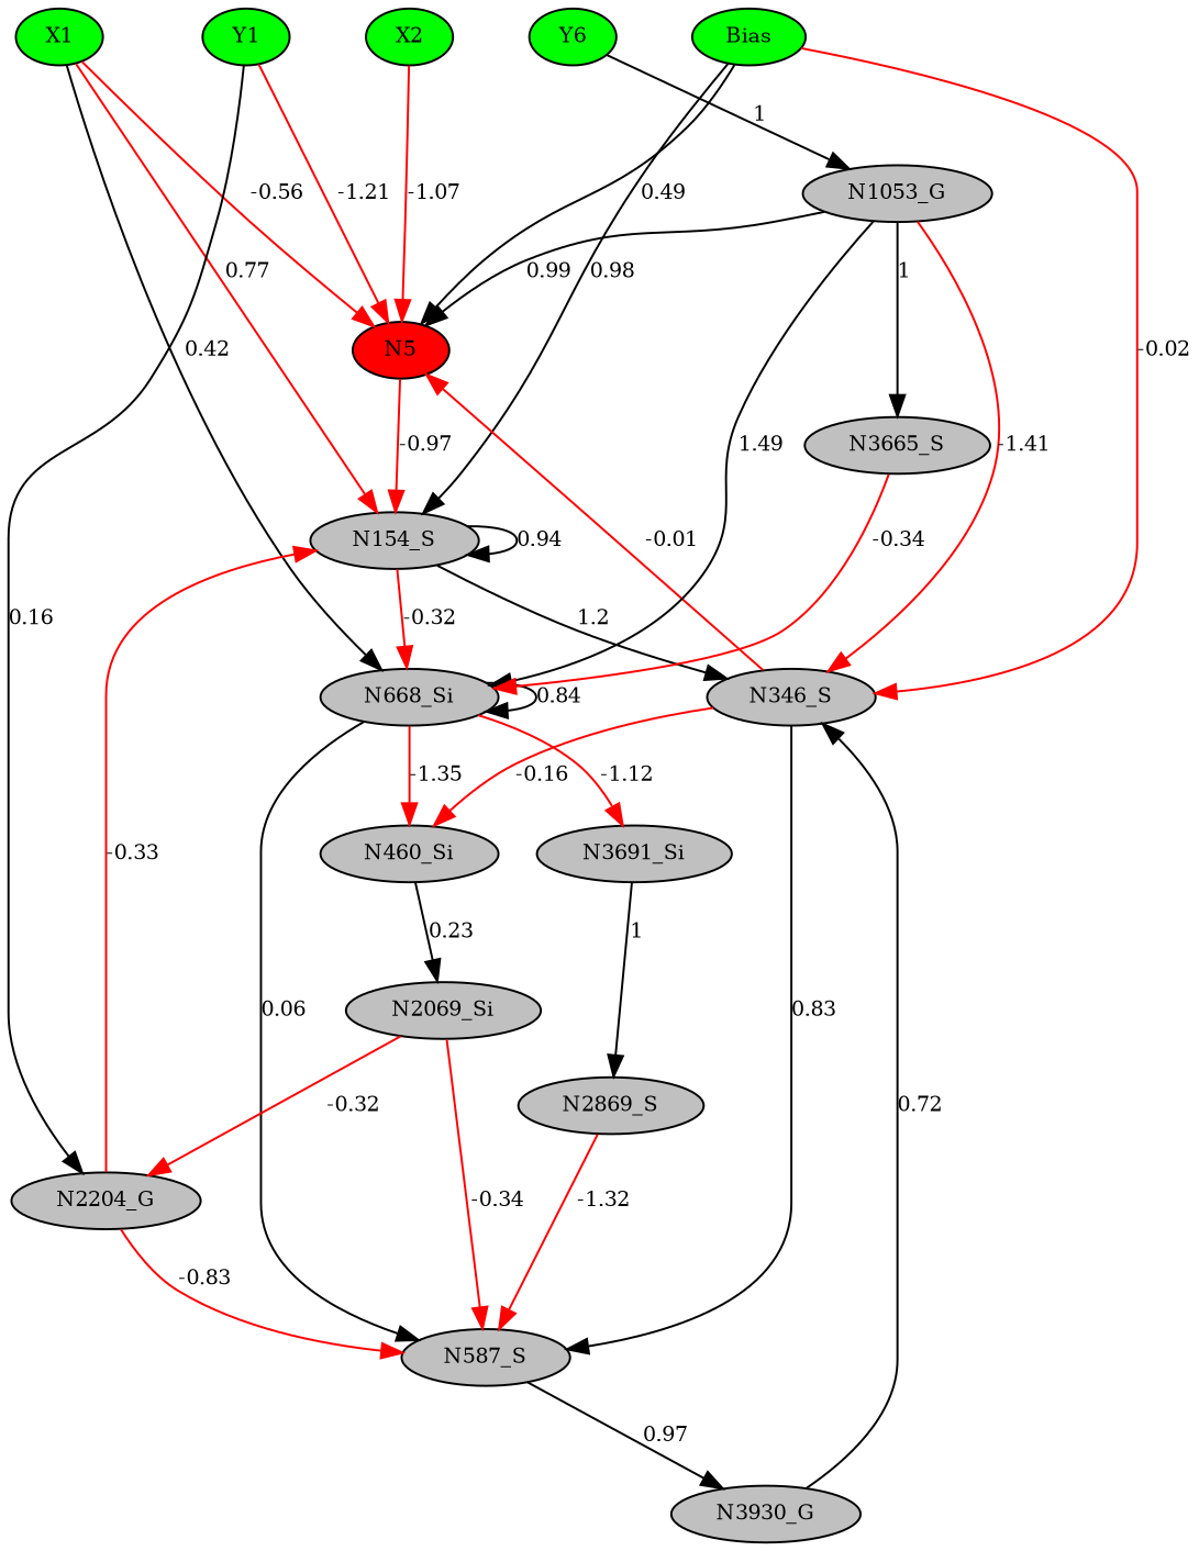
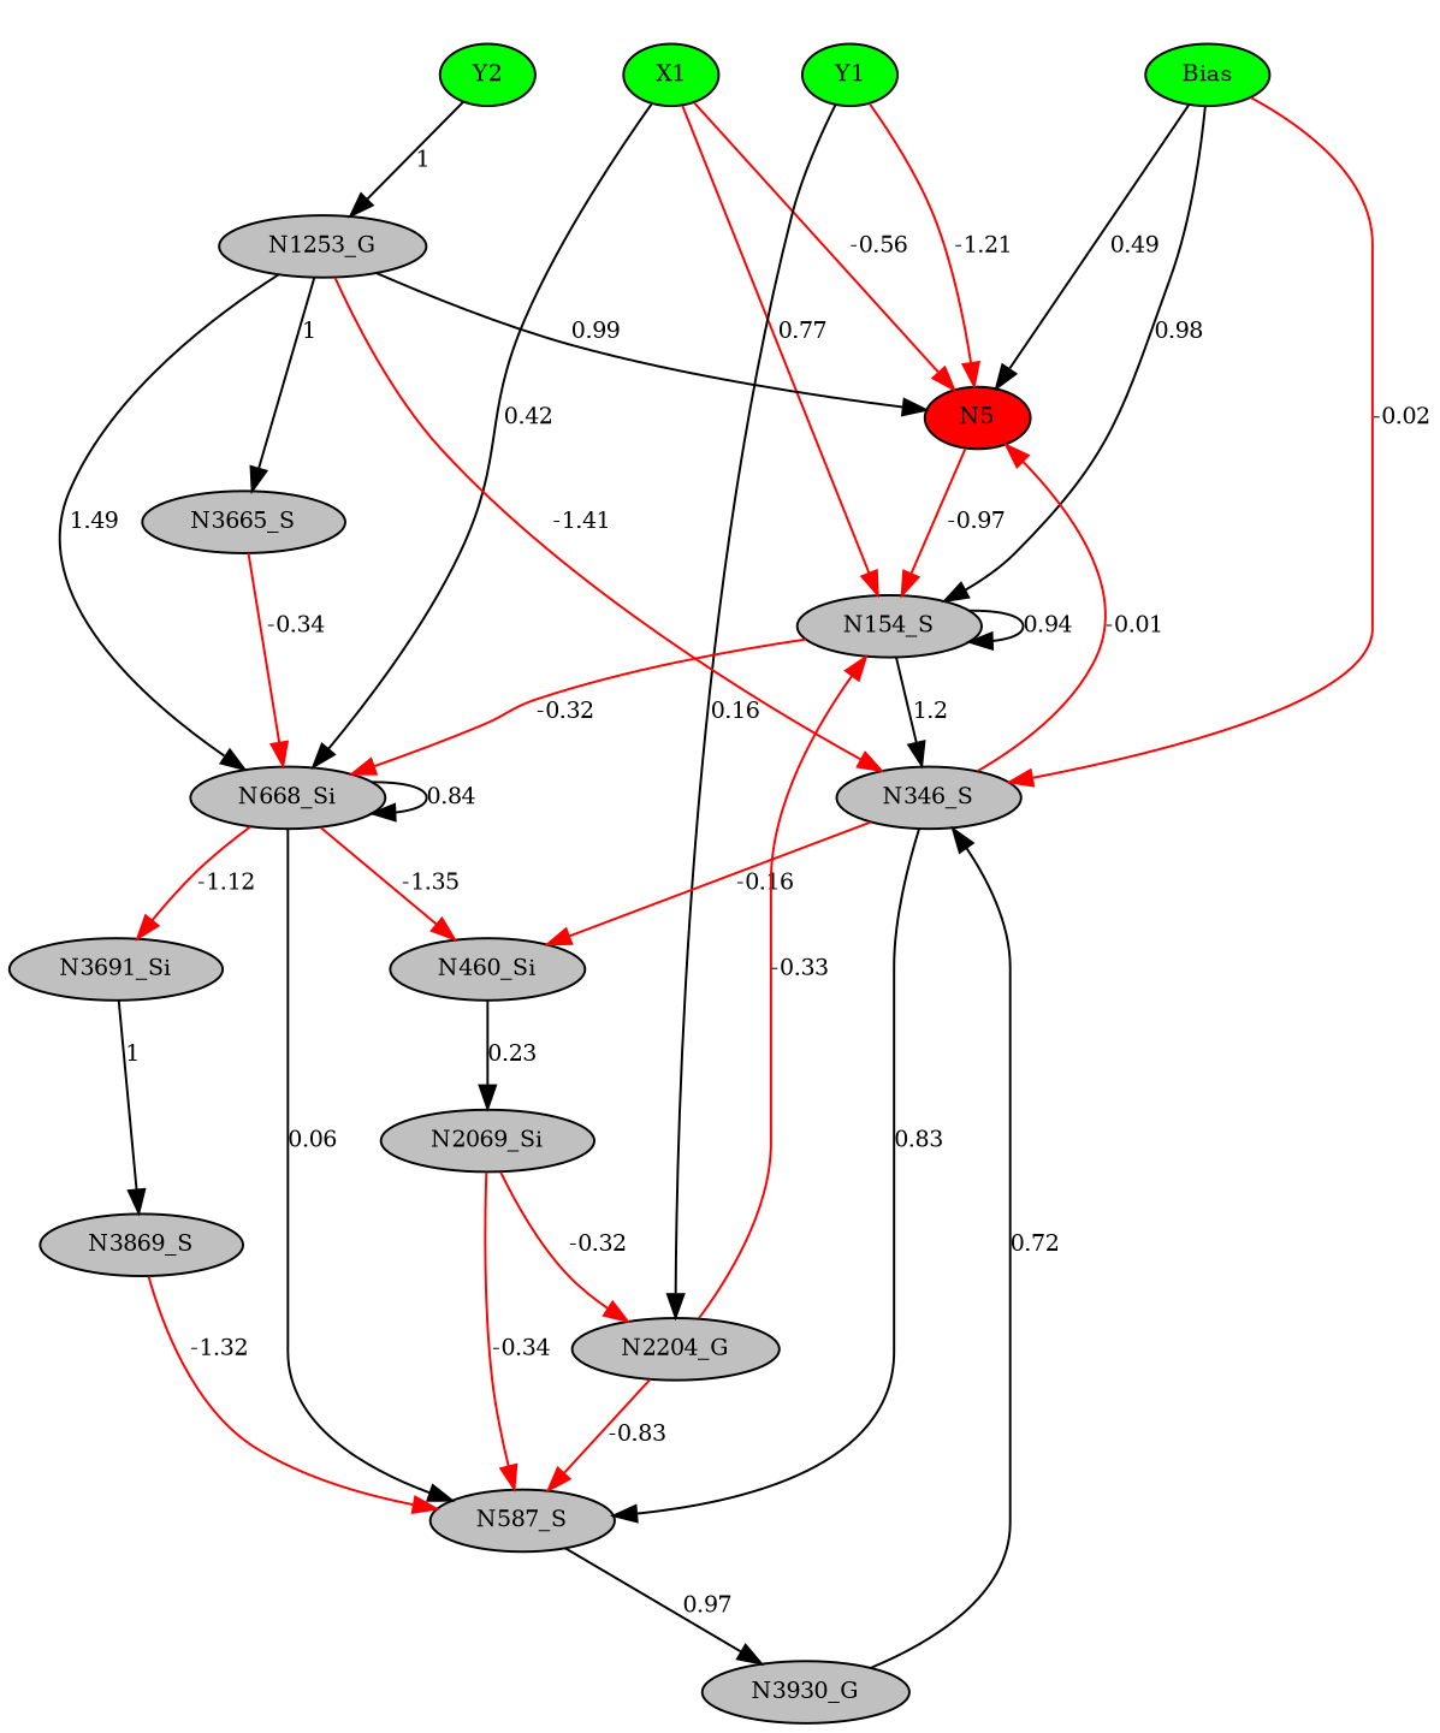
  digraph {
    node [fillcolor=gray fontsize=10 shape=ellipse style=filled]
    edge [color=red fontsize=10]
    N5 [fillcolor=red height=0.1 width=0.1]
    n2 [fillcolor=green height=0.1 label=Bias width=0.1]
    n3 [fillcolor=green height=0.1 label=X1 width=0.1]
    n4 [fillcolor=green height=0.1 label=Y1 width=0.1]
-   n5 [fillcolor=green height=0.1 label=X2 width=0.1]
-   n6 [fillcolor=green height=0.1 label=Y6 width=0.1]
+   n6 [fillcolor=green height=0.1 label=Y2 width=0.1]
    n7 [height=0.1 label=N154_S width=0.1]
    n8 [height=0.1 label=N346_S width=0.1]
    n9 [height=0.1 label=N668_Si width=0.1]
    n10 [height=0.1 label=N2204_G width=0.1]
-   n11 [height=0.1 label=N1053_G width=0.1]
+   n11 [height=0.1 label=N1253_G width=0.1]
    n12 [height=0.1 label=N460_Si width=0.1]
    n13 [height=0.1 label=N587_S width=0.1]
    n14 [height=0.1 label=N3691_Si width=0.1]
    n15 [height=0.1 label=N3665_S width=0.1]
    n16 [height=0.1 label=N2069_Si width=0.1]
    n17 [height=0.1 label=N3930_G width=0.1]
-   n18 [height=0.1 label=N2869_S width=0.1]
+   n18 [height=0.1 label=N3869_S width=0.1]
    subgraph sub_1 {
      rank=same
      N5
    }
    subgraph sub_2 {
      rank=same
      n2
      n3
      n4
-     n5
      n6
    }
    N5 -> n7 [arrowType=inv label=-0.97]
    n2 -> N5 [color=black label=0.49]
    n2 -> n7 [color=black label=0.98]
    n2 -> n8 [arrowType=inv label=-0.02]
    n3 -> N5 [arrowType=inv label=-0.56]
    n3 -> n4 [style=invis color="" fontsize=""]
    n3 -> n7 [label=0.77]
    n3 -> n9 [color=black label=0.42]
    n4 -> N5 [arrowType=inv label=-1.21]
-   n4 -> n5 [style=invis color="" fontsize=""]
    n4 -> n10 [color=black label=0.16]
-   n5 -> N5 [arrowType=inv label=-1.07]
-   n5 -> n6 [style=invis color="" fontsize=""]
    n6 -> n2 [style=invis color="" fontsize=""]
    n6 -> n11 [color=black label=1]
    n7 -> n7 [color=black label=0.94]
    n7 -> n8 [color=black label=1.2]
    n7 -> n9 [arrowType=inv label=-0.32]
    n8 -> N5 [arrowType=inv label=-0.01]
    n8 -> n12 [arrowType=inv label=-0.16]
    n8 -> n13 [color=black label=0.83]
    n9 -> n9 [color=black label=0.84]
    n9 -> n12 [arrowType=inv label=-1.35]
    n9 -> n13 [color=black label=0.06]
    n9 -> n14 [arrowType=inv label=-1.12]
    n10 -> n7 [arrowType=inv label=-0.33]
    n10 -> n13 [arrowType=inv label=-0.83]
    n11 -> N5 [color=black label=0.99]
    n11 -> n8 [arrowType=inv label=-1.41]
    n11 -> n9 [color=black label=1.49]
    n11 -> n15 [color=black label=1]
    n12 -> n16 [color=black label=0.23]
    n13 -> n17 [color=black label=0.97]
    n14 -> n18 [color=black label=1]
    n15 -> n9 [arrowType=inv label=-0.34]
    n16 -> n10 [arrowType=inv label=-0.32]
    n16 -> n13 [arrowType=inv label=-0.34]
    n17 -> n8 [color=black label=0.72]
    n18 -> n13 [arrowType=inv label=-1.32]
  }
